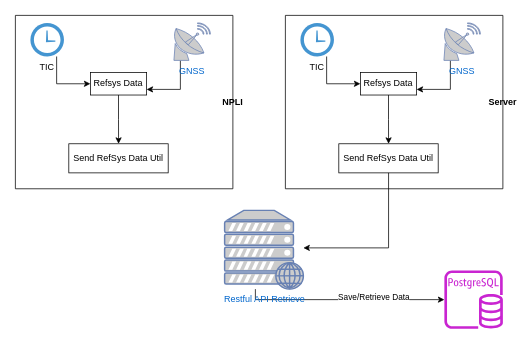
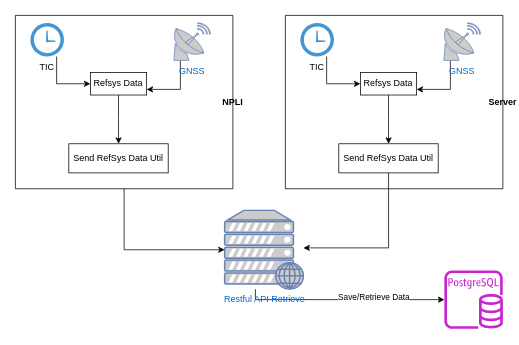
  <mxCell id="0" />
  <mxCell id="1" parent="0" />
  <mxCell id="2" value="NPLI" style="swimlane;startSize=0;direction=south;" vertex="1" parent="1"><mxGeometry x="20" y="20" width="290" height="231.2" as="geometry"><mxRectangle x="400" y="40" width="50" height="40" as="alternateBounds" /></mxGeometry></mxCell>
  <mxCell id="3" style="edgeStyle=orthogonalEdgeStyle;rounded=0;orthogonalLoop=1;jettySize=auto;html=1;entryX=1;entryY=0.75;entryDx=0;entryDy=0;" edge="1" parent="2" source="4" target="6"><mxGeometry relative="1" as="geometry"><Array as="points"><mxPoint x="220" y="99" /></Array></mxGeometry></mxCell>
  <mxCell id="4" value="GNSS" style="fontColor=#0066CC;verticalAlign=top;verticalLabelPosition=bottom;labelPosition=center;align=center;html=1;outlineConnect=0;fillColor=#CCCCCC;strokeColor=#6881B3;gradientColor=none;gradientDirection=north;strokeWidth=2;shape=mxgraph.networks.satellite_dish;" vertex="1" parent="2"><mxGeometry x="210" y="10" width="50" height="50" as="geometry" /></mxCell>
  <mxCell id="5" value="" style="edgeStyle=orthogonalEdgeStyle;rounded=0;orthogonalLoop=1;jettySize=auto;html=1;" edge="1" parent="2" source="6" target="9"><mxGeometry relative="1" as="geometry" /></mxCell>
  <mxCell id="6" value="Refsys Data" style="rounded=0;whiteSpace=wrap;html=1;" vertex="1" parent="2"><mxGeometry x="100" y="76.2" width="75" height="30" as="geometry" /></mxCell>
  <mxCell id="7" value="" style="edgeStyle=orthogonalEdgeStyle;rounded=0;orthogonalLoop=1;jettySize=auto;html=1;entryX=0;entryY=0.5;entryDx=0;entryDy=0;" edge="1" parent="2" source="8" target="6"><mxGeometry relative="1" as="geometry"><Array as="points"><mxPoint x="55" y="91" /></Array></mxGeometry></mxCell>
  <mxCell id="8" value="TIC" style="shadow=0;dashed=0;html=1;strokeColor=none;fillColor=#4495D1;labelPosition=center;verticalLabelPosition=bottom;verticalAlign=top;align=center;outlineConnect=0;shape=mxgraph.veeam.time;" vertex="1" parent="2"><mxGeometry x="20" y="10" width="44.8" height="44.8" as="geometry" /></mxCell>
  <mxCell id="9" value="Send RefSys Data Util" style="whiteSpace=wrap;html=1;rounded=0;" vertex="1" parent="2"><mxGeometry x="71.25" y="171.2" width="132.5" height="38.8" as="geometry" /></mxCell>
  <mxCell id="10" value="Server" style="swimlane;startSize=0;direction=south;" vertex="1" parent="1"><mxGeometry x="380" y="20" width="290" height="231.2" as="geometry"><mxRectangle x="400" y="40" width="50" height="40" as="alternateBounds" /></mxGeometry></mxCell>
  <mxCell id="11" style="edgeStyle=orthogonalEdgeStyle;rounded=0;orthogonalLoop=1;jettySize=auto;html=1;entryX=1;entryY=0.75;entryDx=0;entryDy=0;" edge="1" parent="10" source="12" target="14"><mxGeometry relative="1" as="geometry"><Array as="points"><mxPoint x="220" y="99" /></Array></mxGeometry></mxCell>
  <mxCell id="12" value="GNSS" style="fontColor=#0066CC;verticalAlign=top;verticalLabelPosition=bottom;labelPosition=center;align=center;html=1;outlineConnect=0;fillColor=#CCCCCC;strokeColor=#6881B3;gradientColor=none;gradientDirection=north;strokeWidth=2;shape=mxgraph.networks.satellite_dish;" vertex="1" parent="10"><mxGeometry x="210" y="10" width="50" height="50" as="geometry" /></mxCell>
  <mxCell id="13" value="" style="edgeStyle=orthogonalEdgeStyle;rounded=0;orthogonalLoop=1;jettySize=auto;html=1;" edge="1" parent="10" source="14" target="17"><mxGeometry relative="1" as="geometry" /></mxCell>
  <mxCell id="14" value="Refsys Data" style="rounded=0;whiteSpace=wrap;html=1;" vertex="1" parent="10"><mxGeometry x="100" y="76.2" width="75" height="30" as="geometry" /></mxCell>
  <mxCell id="15" value="" style="edgeStyle=orthogonalEdgeStyle;rounded=0;orthogonalLoop=1;jettySize=auto;html=1;entryX=0;entryY=0.5;entryDx=0;entryDy=0;" edge="1" parent="10" source="16" target="14"><mxGeometry relative="1" as="geometry"><Array as="points"><mxPoint x="55" y="91" /></Array></mxGeometry></mxCell>
  <mxCell id="16" value="TIC" style="shadow=0;dashed=0;html=1;strokeColor=none;fillColor=#4495D1;labelPosition=center;verticalLabelPosition=bottom;verticalAlign=top;align=center;outlineConnect=0;shape=mxgraph.veeam.time;" vertex="1" parent="10"><mxGeometry x="20" y="10" width="44.8" height="44.8" as="geometry" /></mxCell>
  <mxCell id="17" value="Send RefSys Data Util" style="whiteSpace=wrap;html=1;rounded=0;" vertex="1" parent="10"><mxGeometry x="71.25" y="171.2" width="132.5" height="38.8" as="geometry" /></mxCell>
  <mxCell id="18" style="edgeStyle=orthogonalEdgeStyle;rounded=0;orthogonalLoop=1;jettySize=auto;html=1;" edge="1" parent="1" source="20" target="23"><mxGeometry relative="1" as="geometry"><Array as="points"><mxPoint x="340" y="399" /></Array></mxGeometry></mxCell>
  <mxCell id="19" value="Save/Retrieve Data" style="edgeLabel;html=1;align=center;verticalAlign=middle;resizable=0;points=[];" vertex="1" connectable="0" parent="18"><mxGeometry x="0.286" y="4" relative="1" as="geometry"><mxPoint as="offset" /></mxGeometry></mxCell>
  <mxCell id="20" value="Restful API Retrieve" style="fontColor=#0066CC;verticalAlign=top;verticalLabelPosition=bottom;labelPosition=center;align=center;html=1;outlineConnect=0;fillColor=#CCCCCC;strokeColor=#6881B3;gradientColor=none;gradientDirection=north;strokeWidth=2;shape=mxgraph.networks.web_server;" vertex="1" parent="1"><mxGeometry x="299" y="280" width="105" height="105" as="geometry" /></mxCell>
+ <mxCell id="21" style="edgeStyle=orthogonalEdgeStyle;rounded=0;orthogonalLoop=1;jettySize=auto;html=1;entryX=0;entryY=0.5;entryDx=0;entryDy=0;entryPerimeter=0;" edge="1" parent="1" source="2" target="20"><mxGeometry relative="1" as="geometry" /></mxCell>
  <mxCell id="22" style="edgeStyle=orthogonalEdgeStyle;rounded=0;orthogonalLoop=1;jettySize=auto;html=1;" edge="1" parent="1" source="17" target="20"><mxGeometry relative="1" as="geometry"><Array as="points"><mxPoint x="518" y="330" /></Array></mxGeometry></mxCell>
  <mxCell id="23" value="" style="sketch=0;outlineConnect=0;fontColor=#232F3E;gradientColor=none;fillColor=#C925D1;strokeColor=none;dashed=0;verticalLabelPosition=bottom;verticalAlign=top;align=center;html=1;fontSize=12;fontStyle=0;aspect=fixed;pointerEvents=1;shape=mxgraph.aws4.rds_postgresql_instance;" vertex="1" parent="1"><mxGeometry x="592" y="360" width="78" height="78" as="geometry" /></mxCell>
